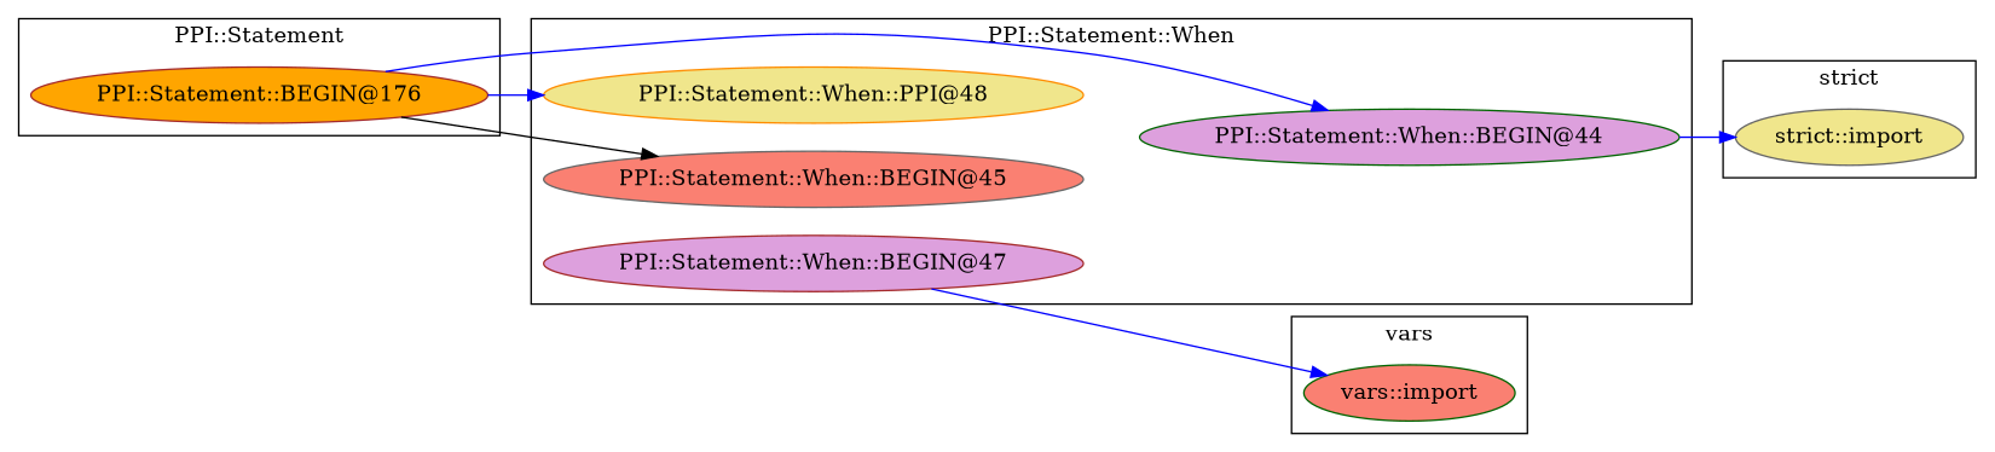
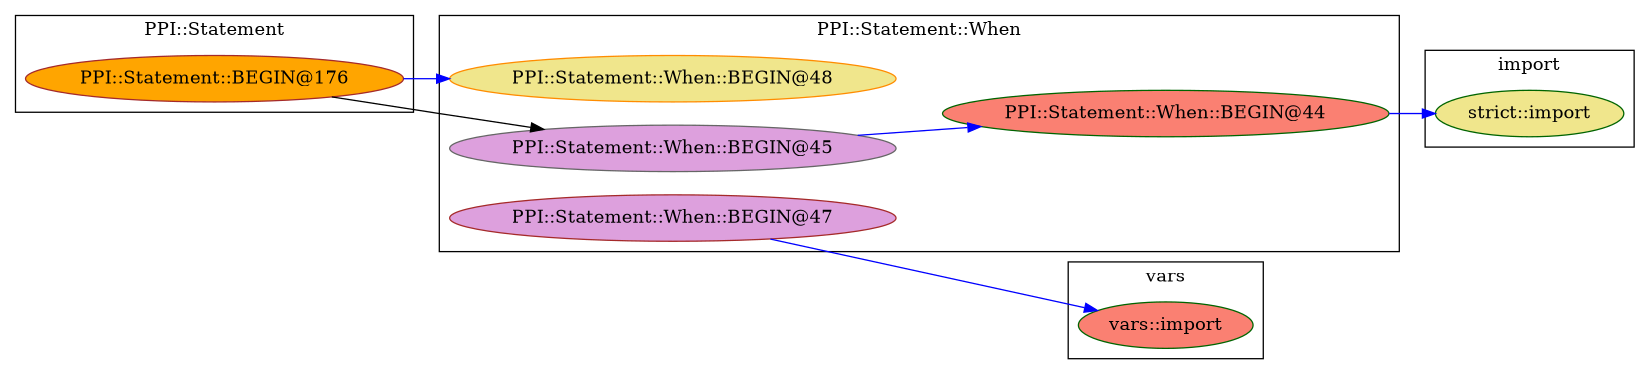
  digraph {
    rankdir=LR
    node [color=brown fillcolor=plum style=filled]
    edge [color=blue]
    "PPI::Statement::BEGIN@176" [fillcolor=orange]
-   "PPI::Statement::When::BEGIN@44" [color=darkgreen]
-   "PPI::Statement::When::BEGIN@48" [color=darkorange fillcolor=khaki label="PPI::Statement::When::PPI@48"]
-   "PPI::Statement::When::BEGIN@45" [color=gray40 fillcolor=salmon]
+   "PPI::Statement::When::BEGIN@44" [color=darkgreen fillcolor=salmon]
+   "PPI::Statement::When::BEGIN@48" [color=darkorange fillcolor=khaki]
+   "PPI::Statement::When::BEGIN@45" [color=gray40]
    "PPI::Statement::When::BEGIN@47"
    "vars::import" [color=darkgreen fillcolor=salmon]
-   "strict::import" [color=gray40 fillcolor=khaki]
+   "strict::import" [color=darkgreen fillcolor=khaki]
    subgraph cluster_1 {
      label="PPI::Statement"
      "PPI::Statement::BEGIN@176"
    }
    subgraph cluster_2 {
      label="PPI::Statement::When"
      "PPI::Statement::When::BEGIN@44"
      "PPI::Statement::When::BEGIN@48"
      "PPI::Statement::When::BEGIN@45"
      "PPI::Statement::When::BEGIN@47"
    }
    subgraph cluster_3 {
      label=vars
      "vars::import"
    }
    subgraph cluster_4 {
-     label="strict"
+     label=import
      "strict::import"
    }
-   "PPI::Statement::BEGIN@176" -> "PPI::Statement::When::BEGIN@44"
+   "PPI::Statement::When::BEGIN@45" -> "PPI::Statement::When::BEGIN@44"
    "PPI::Statement::BEGIN@176" -> "PPI::Statement::When::BEGIN@48"
    "PPI::Statement::BEGIN@176" -> "PPI::Statement::When::BEGIN@45" [color=black]
    "PPI::Statement::When::BEGIN@44" -> "strict::import"
    "PPI::Statement::When::BEGIN@47" -> "vars::import"
  }
